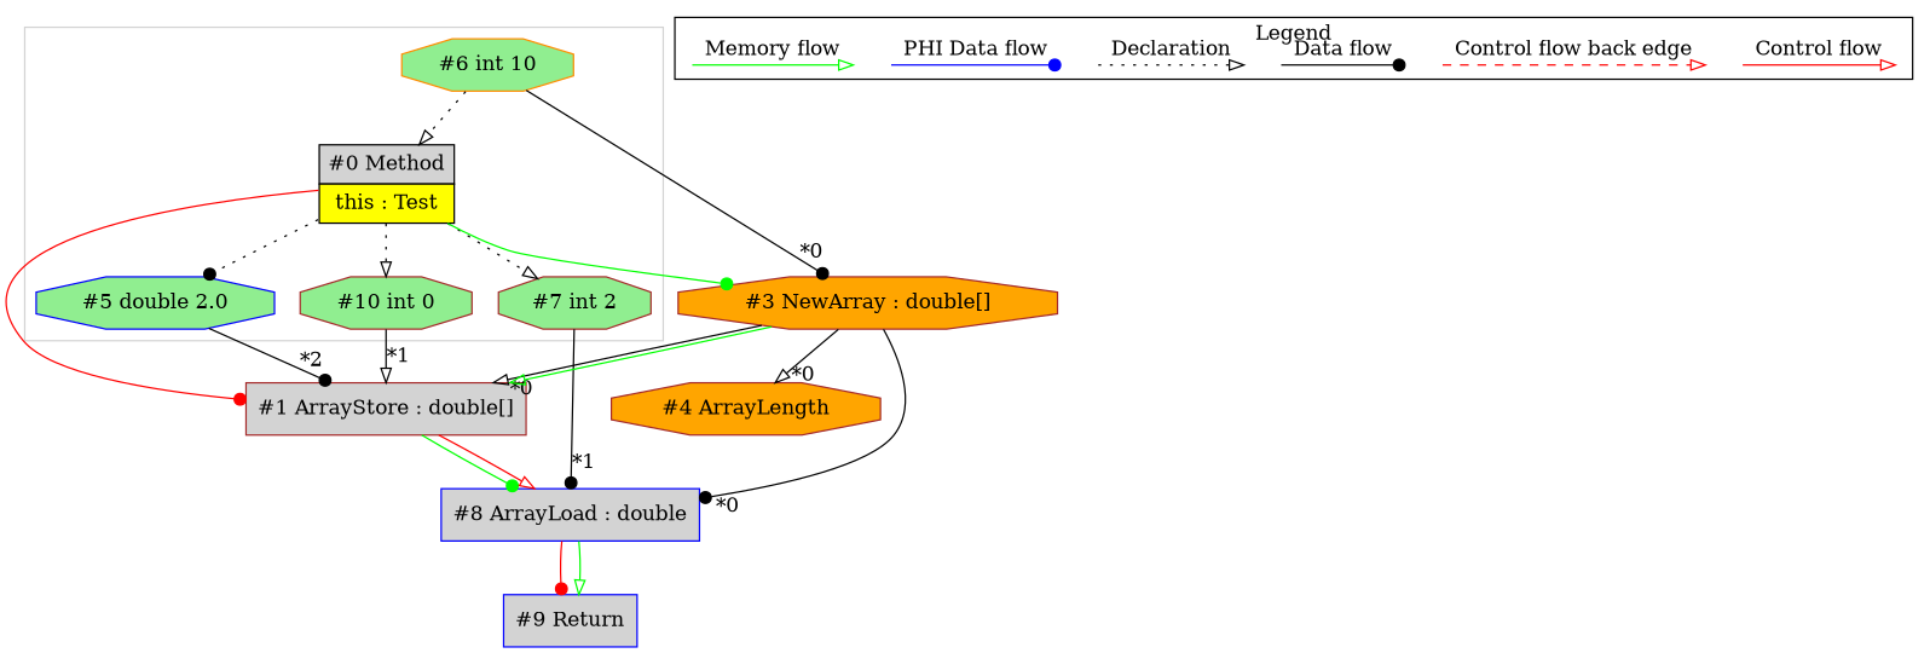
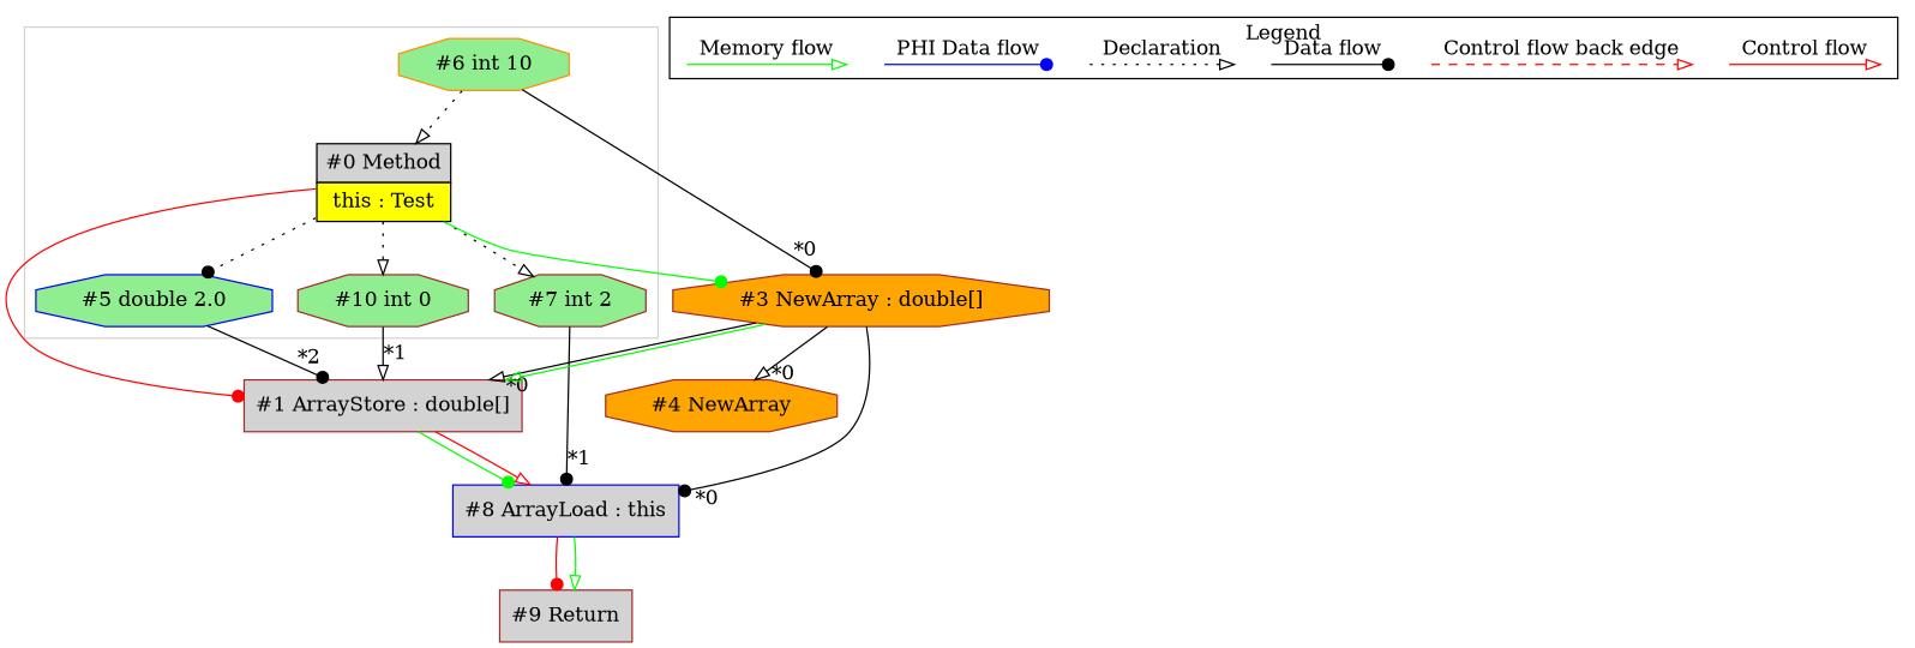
  digraph {
    node [shape=point style=invis]
    edge [arrowhead=onormal labeldistance=2]
    n1 [fillcolor=lightgrey label=<<table border="0" cellborder="1" cellspacing="0" cellpadding="5"><tr><td colspan="1">#0 Method</td></tr><tr><td port="prj2" bgcolor="yellow">this : Test</td></tr></table>> margin=0 shape=none style=filled]
    n2 [color=darkorange fillcolor=lightgreen label="#6 int 10" shape=octagon style=filled]
    n3 [color=brown fillcolor=lightgreen label="#7 int 2" shape=octagon style=filled]
    n4 [color=brown fillcolor=lightgreen label="#10 int 0" shape=octagon style=filled]
    n5 [color=blue fillcolor=lightgreen label="#5 double 2.0" shape=octagon style=filled]
    c0
    c1
    c2
    c3
    d0
    d1
    d2
    d3
    d4
    d5
    d6
    d7
    n18 [color=brown fillcolor=orange label="#3 NewArray : double[]" shape=octagon style=filled]
    n19 [color=brown fillcolor=lightgrey label="#1 ArrayStore : double[]" shape=box style=filled]
-   n20 [color=blue fillcolor=lightgrey label="#8 ArrayLoad : double" shape=box style=filled]
-   n21 [color=brown fillcolor=orange label="#4 ArrayLength" shape=octagon style=filled]
-   n22 [color=blue fillcolor=lightgrey label="#9 Return" shape=box style=filled]
+   n20 [color=blue fillcolor=lightgrey label="#8 ArrayLoad : this" shape=box style=filled]
+   n21 [color=brown fillcolor=orange label="#4 NewArray" shape=octagon style=filled]
+   n22 [color=brown fillcolor=lightgrey label="#9 Return" shape=box style=filled]
    subgraph cluster_1 {
      color=lightgray
      n1
      n2
      n3
      n4
      n5
    }
    subgraph cluster_2 {
      label=Legend
      subgraph sub_3 {
        label=Legend
        rank=same
        c0
        c1
        c2
        c3
        d0
        d1
        d2
        d3
        d4
        d5
        d6
        d7
      }
    }
    n1 -> n3 [style=dotted labeldistance=""]
    n1 -> n4 [style=dotted labeldistance=""]
    n1 -> n5 [arrowhead=dot style=dotted labeldistance=""]
    n1 -> n18 [arrowhead=dot color=green constraint=false]
    n1 -> n19 [arrowhead=dot color=red fontcolor=red]
    n2 -> n1 [style=dotted labeldistance=""]
    n2 -> n18 [arrowhead=dot headlabel="*0"]
    n3 -> n20 [arrowhead=dot headlabel="*1"]
    n4 -> n19 [headlabel="*1"]
    n5 -> n19 [arrowhead=dot headlabel="*2"]
    c0 -> c1 [color=red label="Control flow" style=solid labeldistance=""]
    c2 -> c3 [color=red label="Control flow back edge" style=dashed labeldistance=""]
    d0 -> d1 [arrowhead=dot label="Data flow" labeldistance=""]
    d2 -> d3 [label=Declaration style=dotted labeldistance=""]
    d4 -> d5 [arrowhead=dot color=blue label="PHI Data flow" labeldistance=""]
    d6 -> d7 [color=green label="Memory flow" labeldistance=""]
    n18 -> n19 [headlabel="*0"]
    n18 -> n19 [color=green constraint=false]
    n18 -> n20 [arrowhead=dot headlabel="*0"]
    n18 -> n21 [headlabel="*0"]
    n19 -> n20 [arrowhead=dot color=green constraint=false]
    n19 -> n20 [color=red fontcolor=red]
    n20 -> n22 [arrowhead=dot color=red fontcolor=red]
    n20 -> n22 [color=green constraint=false]
  }
